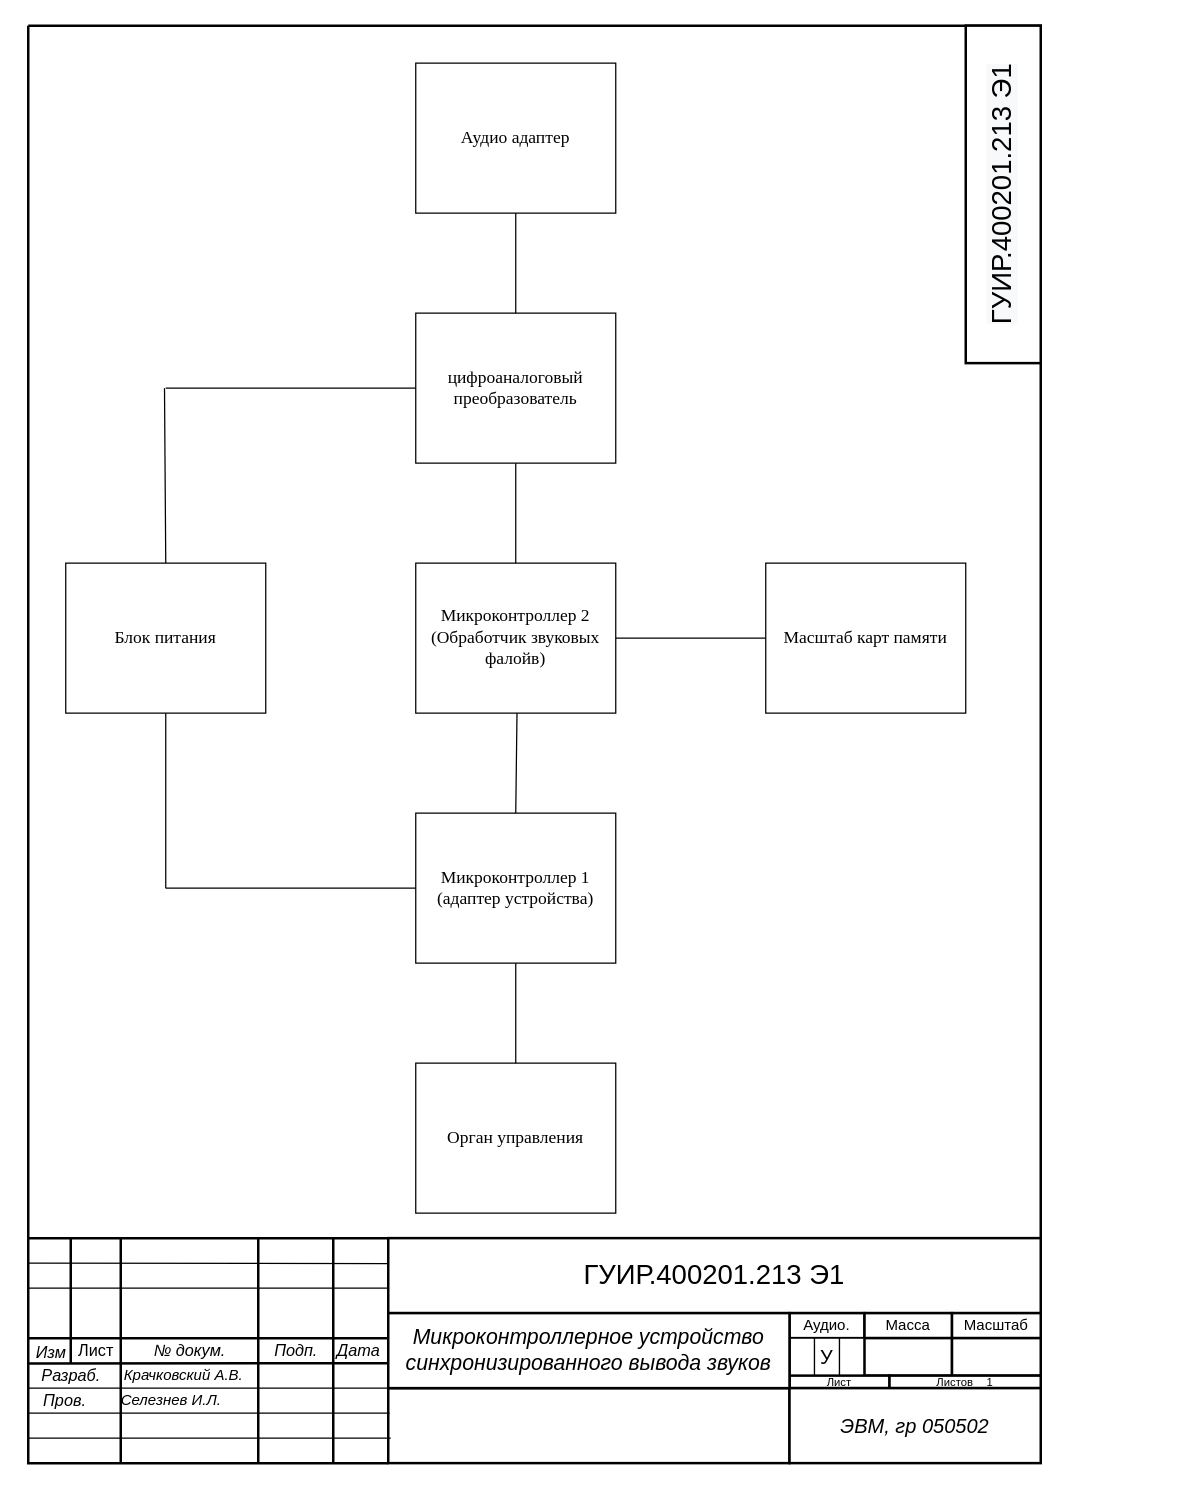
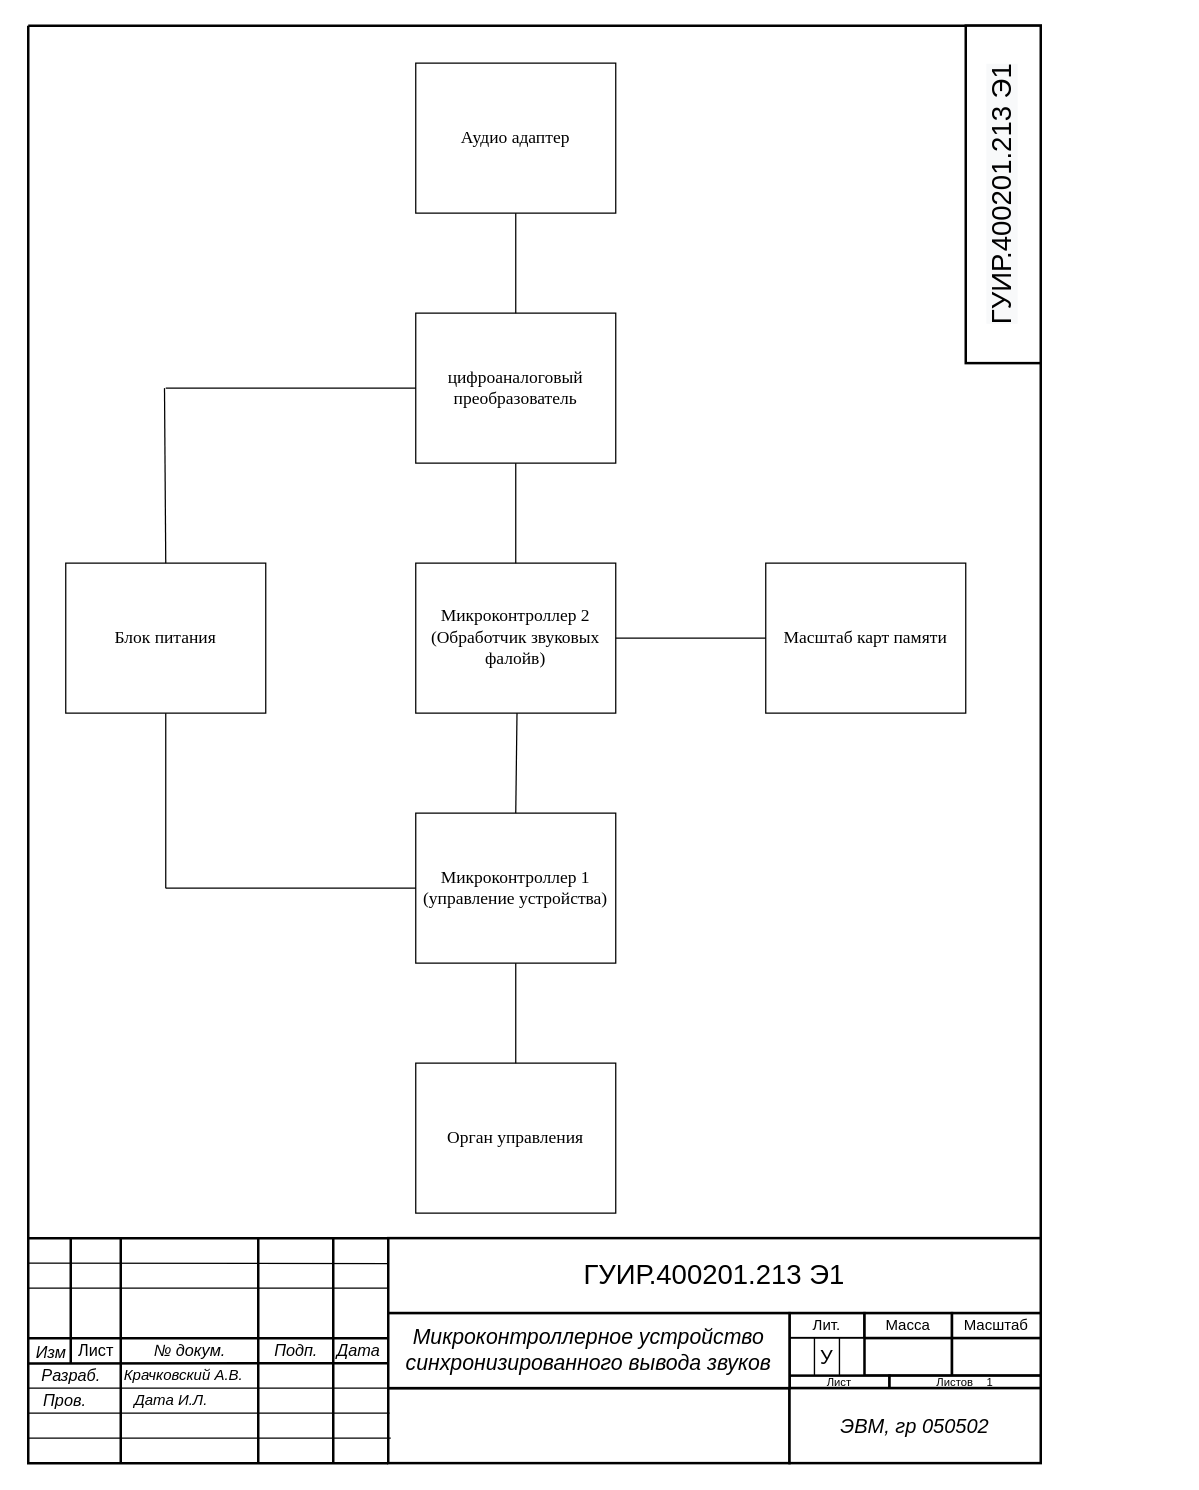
  <mxCell id="0" />
  <mxCell id="1" parent="0" />
  <mxCell id="2" value="" style="rounded=0;whiteSpace=wrap;html=1;strokeWidth=2;" parent="1" vertex="1"><mxGeometry x="310" y="1110" width="321" height="60" as="geometry" /></mxCell>
  <mxCell id="3" value="&lt;font style=&quot;font-size: 22px;&quot;&gt;ГУИР.400201.213 Э1&lt;/font&gt;" style="rounded=0;whiteSpace=wrap;html=1;strokeWidth=2;" parent="1" vertex="1"><mxGeometry x="310" y="990" width="522" height="60" as="geometry" /></mxCell>
- <mxCell id="4" value="Аудио." style="rounded=0;whiteSpace=wrap;html=1;strokeWidth=2;" parent="1" vertex="1"><mxGeometry x="631" y="1050" width="60" height="20" as="geometry" /></mxCell>
+ <mxCell id="4" value="Лит." style="rounded=0;whiteSpace=wrap;html=1;strokeWidth=2;" parent="1" vertex="1"><mxGeometry x="631" y="1050" width="60" height="20" as="geometry" /></mxCell>
  <mxCell id="5" value="Масса" style="rounded=0;whiteSpace=wrap;html=1;strokeWidth=2;" parent="1" vertex="1"><mxGeometry x="691" y="1050" width="70" height="20" as="geometry" /></mxCell>
  <mxCell id="6" value="Масштаб" style="rounded=0;whiteSpace=wrap;html=1;strokeWidth=2;" parent="1" vertex="1"><mxGeometry x="761" y="1050" width="71" height="20" as="geometry" /></mxCell>
  <mxCell id="7" value="" style="rounded=0;whiteSpace=wrap;html=1;" parent="1" vertex="1"><mxGeometry x="631" y="1070" width="20" height="30" as="geometry" /></mxCell>
  <mxCell id="8" value="&lt;font style=&quot;font-size: 16px;&quot;&gt;У&lt;/font&gt;" style="rounded=0;whiteSpace=wrap;html=1;" parent="1" vertex="1"><mxGeometry x="651" y="1070" width="20" height="30" as="geometry" /></mxCell>
  <mxCell id="9" value="" style="rounded=0;whiteSpace=wrap;html=1;" parent="1" vertex="1"><mxGeometry x="671" y="1070" width="20" height="30" as="geometry" /></mxCell>
  <mxCell id="10" value="" style="rounded=0;whiteSpace=wrap;html=1;strokeWidth=2;" parent="1" vertex="1"><mxGeometry x="691" y="1070" width="70" height="30" as="geometry" /></mxCell>
  <mxCell id="11" value="" style="rounded=0;whiteSpace=wrap;html=1;strokeWidth=2;" parent="1" vertex="1"><mxGeometry x="761" y="1070" width="71" height="30" as="geometry" /></mxCell>
  <mxCell id="12" value="&lt;font style=&quot;font-size: 9px;&quot;&gt;Лист&lt;/font&gt;" style="rounded=0;whiteSpace=wrap;html=1;strokeWidth=2;" parent="1" vertex="1"><mxGeometry x="631" y="1100" width="80" height="10" as="geometry" /></mxCell>
  <mxCell id="13" value="&lt;font style=&quot;font-size: 9px;&quot;&gt;Листов&lt;span style=&quot;white-space: pre;&quot;&gt;&#09;&lt;/span&gt;1&lt;/font&gt;" style="rounded=0;whiteSpace=wrap;html=1;strokeWidth=2;" parent="1" vertex="1"><mxGeometry x="711" y="1100" width="121" height="10" as="geometry" /></mxCell>
  <mxCell id="14" value="" style="endArrow=none;html=1;rounded=0;exitX=1;exitY=0;exitDx=0;exitDy=0;strokeWidth=2;" parent="1" edge="1"><mxGeometry width="50" height="50" relative="1" as="geometry"><mxPoint x="631" y="1110" as="sourcePoint" /><mxPoint x="631" y="1070" as="targetPoint" /></mxGeometry></mxCell>
  <mxCell id="15" value="&lt;i&gt;ЭВМ, гр 050502&lt;/i&gt;" style="rounded=0;whiteSpace=wrap;html=1;fontSize=16;strokeWidth=2;" parent="1" vertex="1"><mxGeometry x="631" y="1110" width="201" height="60" as="geometry" /></mxCell>
  <mxCell id="16" value="" style="endArrow=none;html=1;rounded=0;fontSize=16;strokeWidth=2;exitX=0;exitY=1;exitDx=0;exitDy=0;" parent="1" edge="1"><mxGeometry width="50" height="50" relative="1" as="geometry"><mxPoint x="22" y="1170" as="sourcePoint" /><mxPoint x="22" y="990" as="targetPoint" /></mxGeometry></mxCell>
  <mxCell id="17" value="" style="endArrow=none;html=1;rounded=0;fontSize=16;strokeWidth=2;" parent="1" edge="1"><mxGeometry width="50" height="50" relative="1" as="geometry"><mxPoint x="266" y="1170" as="sourcePoint" /><mxPoint x="266" y="990" as="targetPoint" /></mxGeometry></mxCell>
  <mxCell id="18" value="" style="endArrow=none;html=1;rounded=0;fontSize=16;strokeWidth=2;" parent="1" edge="1"><mxGeometry width="50" height="50" relative="1" as="geometry"><mxPoint x="206" y="1170" as="sourcePoint" /><mxPoint x="206" y="990" as="targetPoint" /></mxGeometry></mxCell>
  <mxCell id="19" value="" style="endArrow=none;html=1;rounded=0;fontSize=16;strokeWidth=2;" parent="1" edge="1"><mxGeometry width="50" height="50" relative="1" as="geometry"><mxPoint x="56" y="1090" as="sourcePoint" /><mxPoint x="56" y="990" as="targetPoint" /></mxGeometry></mxCell>
  <mxCell id="20" value="" style="endArrow=none;html=1;rounded=0;fontSize=16;strokeWidth=2;" parent="1" edge="1"><mxGeometry width="50" height="50" relative="1" as="geometry"><mxPoint x="96" y="1170" as="sourcePoint" /><mxPoint x="96" y="990" as="targetPoint" /></mxGeometry></mxCell>
  <mxCell id="21" value="" style="endArrow=none;html=1;rounded=0;fontSize=16;strokeWidth=1;exitX=-0.001;exitY=0.339;exitDx=0;exitDy=0;exitPerimeter=0;" parent="1" edge="1"><mxGeometry width="50" height="50" relative="1" as="geometry"><mxPoint x="310.52" y="1010.34" as="sourcePoint" /><mxPoint x="22" y="1010" as="targetPoint" /></mxGeometry></mxCell>
  <mxCell id="22" value="" style="endArrow=none;html=1;rounded=0;fontSize=16;strokeWidth=1;exitX=0;exitY=0.667;exitDx=0;exitDy=0;exitPerimeter=0;" parent="1" edge="1"><mxGeometry width="50" height="50" relative="1" as="geometry"><mxPoint x="310" y="1030.02" as="sourcePoint" /><mxPoint x="22" y="1030" as="targetPoint" /></mxGeometry></mxCell>
  <mxCell id="23" value="" style="endArrow=none;html=1;rounded=0;fontSize=16;strokeWidth=2;" parent="1" edge="1"><mxGeometry width="50" height="50" relative="1" as="geometry"><mxPoint x="311" y="1070" as="sourcePoint" /><mxPoint x="21" y="1070" as="targetPoint" /></mxGeometry></mxCell>
  <mxCell id="24" value="" style="endArrow=none;html=1;rounded=0;fontSize=16;strokeWidth=2;entryX=0.037;entryY=0.843;entryDx=0;entryDy=0;entryPerimeter=0;" parent="1" target="27" edge="1"><mxGeometry width="50" height="50" relative="1" as="geometry"><mxPoint x="311" y="1090" as="sourcePoint" /><mxPoint x="26" y="1090" as="targetPoint" /></mxGeometry></mxCell>
  <mxCell id="25" value="" style="endArrow=none;html=1;rounded=0;fontSize=16;strokeWidth=1;exitX=0;exitY=0.333;exitDx=0;exitDy=0;exitPerimeter=0;" parent="1" edge="1"><mxGeometry width="50" height="50" relative="1" as="geometry"><mxPoint x="311" y="1130" as="sourcePoint" /><mxPoint x="22" y="1130" as="targetPoint" /></mxGeometry></mxCell>
  <mxCell id="26" value="" style="endArrow=none;html=1;rounded=0;fontSize=16;strokeWidth=1;exitX=0;exitY=0.667;exitDx=0;exitDy=0;exitPerimeter=0;" parent="1" edge="1"><mxGeometry width="50" height="50" relative="1" as="geometry"><mxPoint x="312" y="1150.02" as="sourcePoint" /><mxPoint x="22" y="1150" as="targetPoint" /></mxGeometry></mxCell>
  <mxCell id="27" value="&lt;font style=&quot;font-size: 13px;&quot;&gt;&lt;i&gt;Изм&lt;/i&gt;&lt;/font&gt;" style="text;html=1;align=center;verticalAlign=middle;resizable=0;points=[];autosize=1;strokeColor=none;fillColor=none;fontSize=16;" parent="1" vertex="1"><mxGeometry x="20" y="1065" width="40" height="30" as="geometry" /></mxCell>
  <mxCell id="28" value="Лист" style="text;html=1;align=center;verticalAlign=middle;resizable=0;points=[];autosize=1;strokeColor=none;fillColor=none;fontSize=13;" parent="1" vertex="1"><mxGeometry x="56" y="1070" width="40" height="20" as="geometry" /></mxCell>
  <mxCell id="29" value="&lt;i&gt;№ докум.&lt;/i&gt;" style="text;html=1;align=center;verticalAlign=middle;resizable=0;points=[];autosize=1;strokeColor=none;fillColor=none;fontSize=13;" parent="1" vertex="1"><mxGeometry x="116" y="1070" width="70" height="20" as="geometry" /></mxCell>
  <mxCell id="30" value="&lt;i&gt;Подп.&lt;/i&gt;" style="text;html=1;align=center;verticalAlign=middle;resizable=0;points=[];autosize=1;strokeColor=none;fillColor=none;fontSize=13;" parent="1" vertex="1"><mxGeometry x="211" y="1070" width="50" height="20" as="geometry" /></mxCell>
  <mxCell id="31" value="&lt;i&gt;Дата&lt;/i&gt;" style="text;html=1;align=center;verticalAlign=middle;resizable=0;points=[];autosize=1;strokeColor=none;fillColor=none;fontSize=13;" parent="1" vertex="1"><mxGeometry x="261" y="1070" width="50" height="20" as="geometry" /></mxCell>
  <mxCell id="32" value="&lt;i&gt;Разраб.&lt;/i&gt;" style="text;html=1;align=center;verticalAlign=middle;resizable=0;points=[];autosize=1;strokeColor=none;fillColor=none;fontSize=13;" parent="1" vertex="1"><mxGeometry x="26" y="1090" width="60" height="20" as="geometry" /></mxCell>
  <mxCell id="33" value="&lt;i&gt;Пров.&lt;/i&gt;" style="text;html=1;align=center;verticalAlign=middle;resizable=0;points=[];autosize=1;strokeColor=none;fillColor=none;fontSize=13;" parent="1" vertex="1"><mxGeometry x="26" y="1110" width="50" height="20" as="geometry" /></mxCell>
  <mxCell id="34" value="&lt;i&gt;&lt;font style=&quot;font-size: 17px;&quot;&gt;Микроконтроллерное устройство синхронизированного вывода звуков&lt;/font&gt;&lt;/i&gt;" style="rounded=0;whiteSpace=wrap;html=1;strokeWidth=2;" parent="1" vertex="1"><mxGeometry x="310" y="1050" width="321" height="60" as="geometry" /></mxCell>
  <mxCell id="35" value="" style="endArrow=none;html=1;rounded=0;verticalAlign=middle;entryX=0;entryY=1;entryDx=0;entryDy=0;strokeWidth=2;" parent="1" target="2" edge="1"><mxGeometry width="50" height="50" relative="1" as="geometry"><mxPoint x="21" y="1170" as="sourcePoint" /><mxPoint x="80" y="1120" as="targetPoint" /></mxGeometry></mxCell>
  <mxCell id="36" value="" style="endArrow=none;html=1;rounded=0;strokeWidth=2;entryX=0;entryY=0;entryDx=0;entryDy=0;" parent="1" target="3" edge="1"><mxGeometry width="50" height="50" relative="1" as="geometry"><mxPoint x="21" y="990" as="sourcePoint" /><mxPoint x="70" y="940" as="targetPoint" /></mxGeometry></mxCell>
  <mxCell id="37" value="" style="endArrow=none;html=1;rounded=0;strokeWidth=2;" parent="1" edge="1"><mxGeometry width="50" height="50" relative="1" as="geometry"><mxPoint x="22" y="990" as="sourcePoint" /><mxPoint x="22" y="20" as="targetPoint" /></mxGeometry></mxCell>
  <mxCell id="38" value="" style="endArrow=none;html=1;rounded=0;strokeWidth=2;" parent="1" edge="1"><mxGeometry width="50" height="50" relative="1" as="geometry"><mxPoint x="833" y="20" as="sourcePoint" /><mxPoint x="22" y="20" as="targetPoint" /></mxGeometry></mxCell>
  <mxCell id="39" value="" style="endArrow=none;html=1;rounded=0;strokeWidth=2;" parent="1" edge="1"><mxGeometry width="50" height="50" relative="1" as="geometry"><mxPoint x="832" y="990" as="sourcePoint" /><mxPoint x="832" y="20" as="targetPoint" /></mxGeometry></mxCell>
  <mxCell id="40" value="" style="endArrow=none;html=1;rounded=0;strokeWidth=1;entryX=0;entryY=1;entryDx=0;entryDy=0;" parent="1" target="34" edge="1"><mxGeometry width="50" height="50" relative="1" as="geometry"><mxPoint x="22" y="1110" as="sourcePoint" /><mxPoint x="72" y="1060" as="targetPoint" /></mxGeometry></mxCell>
  <mxCell id="41" value="&lt;span style=&quot;font-size: 22px; background-color: rgb(248, 249, 250);&quot;&gt;ГУИР.400201.213 Э1&lt;/span&gt;" style="rounded=0;whiteSpace=wrap;html=1;rotation=-90;strokeWidth=2;" parent="1" vertex="1"><mxGeometry x="667" y="125" width="270" height="60" as="geometry" /></mxCell>
  <mxCell id="42" value="&lt;i&gt;Крачковский А.В.&lt;/i&gt;" style="text;html=1;align=center;verticalAlign=middle;resizable=0;points=[];autosize=1;strokeColor=none;fillColor=none;" parent="1" vertex="1"><mxGeometry x="86" y="1085" width="120" height="30" as="geometry" /></mxCell>
- <mxCell id="43" value="&lt;i&gt;Селезнев И.Л.&lt;/i&gt;" style="text;html=1;align=center;verticalAlign=middle;resizable=0;points=[];autosize=1;strokeColor=none;fillColor=none;" parent="1" vertex="1"><mxGeometry x="86" y="1105" width="100" height="30" as="geometry" /></mxCell>
- <mxCell id="44" value="&lt;font style=&quot;font-size: 14px;&quot; face=&quot;Times New Roman&quot;&gt;Микроконтроллер 1&lt;br&gt;(адаптер устройства)&lt;/font&gt;" style="rounded=0;whiteSpace=wrap;html=1;" parent="1" vertex="1"><mxGeometry x="332" y="650" width="160" height="120" as="geometry" /></mxCell>
+ <mxCell id="43" value="&lt;i&gt;Дата И.Л.&lt;/i&gt;" style="text;html=1;align=center;verticalAlign=middle;resizable=0;points=[];autosize=1;strokeColor=none;fillColor=none;" parent="1" vertex="1"><mxGeometry x="86" y="1105" width="100" height="30" as="geometry" /></mxCell>
+ <mxCell id="44" value="&lt;font style=&quot;font-size: 14px;&quot; face=&quot;Times New Roman&quot;&gt;Микроконтроллер 1&lt;br&gt;(управление устройства)&lt;/font&gt;" style="rounded=0;whiteSpace=wrap;html=1;" parent="1" vertex="1"><mxGeometry x="332" y="650" width="160" height="120" as="geometry" /></mxCell>
  <mxCell id="45" value="&lt;font style=&quot;font-size: 14px;&quot; face=&quot;Times New Roman&quot;&gt;Орган управления&lt;/font&gt;" style="rounded=0;whiteSpace=wrap;html=1;" parent="1" vertex="1"><mxGeometry x="332" y="850" width="160" height="120" as="geometry" /></mxCell>
  <mxCell id="46" value="&lt;font style=&quot;font-size: 14px;&quot; face=&quot;Times New Roman&quot;&gt;Микроконтроллер 2&lt;br&gt;(Обработчик звуковых фалойв)&lt;/font&gt;" style="rounded=0;whiteSpace=wrap;html=1;" parent="1" vertex="1"><mxGeometry x="332" y="450" width="160" height="120" as="geometry" /></mxCell>
  <mxCell id="47" value="&lt;font style=&quot;font-size: 14px;&quot; face=&quot;Times New Roman&quot;&gt;Масштаб карт памяти&lt;/font&gt;" style="rounded=0;whiteSpace=wrap;html=1;" parent="1" vertex="1"><mxGeometry x="612" y="450" width="160" height="120" as="geometry" /></mxCell>
  <mxCell id="48" value="&lt;font style=&quot;font-size: 14px;&quot; face=&quot;Times New Roman&quot;&gt;цифроаналоговый преобразователь&lt;/font&gt;" style="rounded=0;whiteSpace=wrap;html=1;" parent="1" vertex="1"><mxGeometry x="332" y="250" width="160" height="120" as="geometry" /></mxCell>
  <mxCell id="49" value="&lt;font face=&quot;Times New Roman&quot;&gt;&lt;span style=&quot;font-size: 14px;&quot;&gt;Аудио адаптер&lt;/span&gt;&lt;/font&gt;" style="rounded=0;whiteSpace=wrap;html=1;" parent="1" vertex="1"><mxGeometry x="332" y="50" width="160" height="120" as="geometry" /></mxCell>
  <mxCell id="50" value="" style="endArrow=none;html=1;rounded=0;fontFamily=Times New Roman;fontSize=14;entryX=0.5;entryY=1;entryDx=0;entryDy=0;" parent="1" target="44" edge="1"><mxGeometry width="50" height="50" relative="1" as="geometry"><mxPoint x="412" y="850" as="sourcePoint" /><mxPoint x="462" y="800" as="targetPoint" /></mxGeometry></mxCell>
  <mxCell id="51" value="" style="endArrow=none;html=1;rounded=0;fontFamily=Times New Roman;fontSize=14;entryX=0;entryY=0.5;entryDx=0;entryDy=0;" parent="1" target="47" edge="1"><mxGeometry width="50" height="50" relative="1" as="geometry"><mxPoint x="492" y="510" as="sourcePoint" /><mxPoint x="542" y="460" as="targetPoint" /></mxGeometry></mxCell>
  <mxCell id="52" value="" style="endArrow=none;html=1;rounded=0;fontFamily=Times New Roman;fontSize=14;entryX=0.5;entryY=1;entryDx=0;entryDy=0;" parent="1" target="48" edge="1"><mxGeometry width="50" height="50" relative="1" as="geometry"><mxPoint x="412" y="450" as="sourcePoint" /><mxPoint x="462" y="400" as="targetPoint" /></mxGeometry></mxCell>
  <mxCell id="53" value="" style="endArrow=none;html=1;rounded=0;fontFamily=Times New Roman;fontSize=14;entryX=0.5;entryY=1;entryDx=0;entryDy=0;" parent="1" target="49" edge="1"><mxGeometry width="50" height="50" relative="1" as="geometry"><mxPoint x="412" y="250" as="sourcePoint" /><mxPoint x="462" y="200" as="targetPoint" /></mxGeometry></mxCell>
  <mxCell id="54" value="" style="endArrow=none;html=1;rounded=0;exitX=0.5;exitY=0;exitDx=0;exitDy=0;" parent="1" source="44" edge="1"><mxGeometry width="50" height="50" relative="1" as="geometry"><mxPoint x="363" y="620" as="sourcePoint" /><mxPoint x="413" y="570" as="targetPoint" /></mxGeometry></mxCell>
  <mxCell id="55" value="&lt;font face=&quot;Times New Roman&quot;&gt;&lt;span style=&quot;font-size: 14px;&quot;&gt;Блок питания&lt;/span&gt;&lt;/font&gt;" style="rounded=0;whiteSpace=wrap;html=1;" parent="1" vertex="1"><mxGeometry x="52" y="450" width="160" height="120" as="geometry" /></mxCell>
  <mxCell id="56" value="" style="endArrow=none;html=1;rounded=0;startSize=6;endSize=6;sourcePerimeterSpacing=0;targetPerimeterSpacing=-10;" parent="1" edge="1"><mxGeometry width="50" height="50" relative="1" as="geometry"><mxPoint x="132" y="710" as="sourcePoint" /><mxPoint x="132" y="570" as="targetPoint" /></mxGeometry></mxCell>
  <mxCell id="57" value="" style="endArrow=none;html=1;rounded=0;startSize=6;endSize=6;sourcePerimeterSpacing=0;targetPerimeterSpacing=-10;entryX=0;entryY=0.5;entryDx=0;entryDy=0;" parent="1" target="44" edge="1"><mxGeometry width="50" height="50" relative="1" as="geometry"><mxPoint x="132" y="710" as="sourcePoint" /><mxPoint x="182" y="660" as="targetPoint" /></mxGeometry></mxCell>
  <mxCell id="58" value="" style="endArrow=none;html=1;rounded=0;startSize=6;endSize=6;sourcePerimeterSpacing=0;targetPerimeterSpacing=-10;entryX=0;entryY=0.5;entryDx=0;entryDy=0;" parent="1" target="48" edge="1"><mxGeometry width="50" height="50" relative="1" as="geometry"><mxPoint x="132" y="310" as="sourcePoint" /><mxPoint x="291" y="310" as="targetPoint" /></mxGeometry></mxCell>
  <mxCell id="59" value="" style="endArrow=none;html=1;rounded=0;startSize=6;endSize=6;sourcePerimeterSpacing=0;targetPerimeterSpacing=-10;exitX=0.5;exitY=0;exitDx=0;exitDy=0;" parent="1" source="55" edge="1"><mxGeometry width="50" height="50" relative="1" as="geometry"><mxPoint x="81" y="360" as="sourcePoint" /><mxPoint x="131" y="310" as="targetPoint" /></mxGeometry></mxCell>
